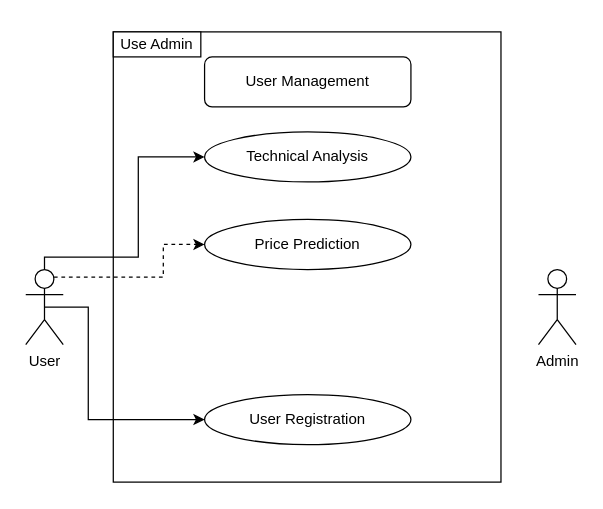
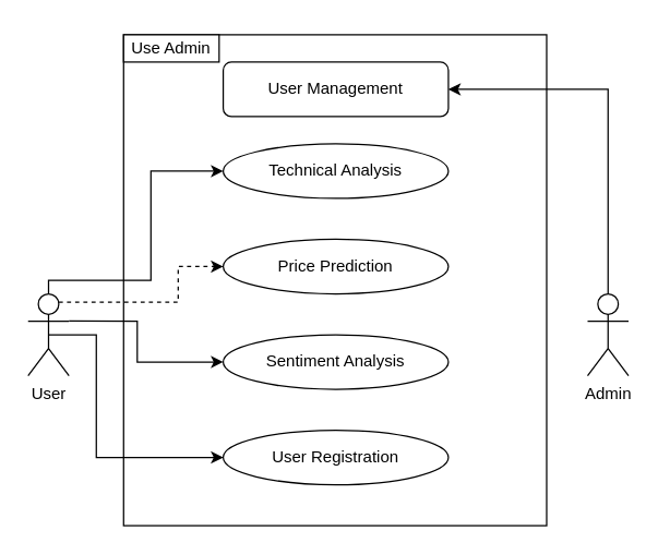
  <mxCell id="0" />
  <mxCell id="1" parent="0" />
  <mxCell id="2" value="" style="rounded=0;whiteSpace=wrap;html=1;" parent="1" vertex="1"><mxGeometry x="90" y="25" width="310" height="360" as="geometry" /></mxCell>
  <mxCell id="3" style="edgeStyle=orthogonalEdgeStyle;rounded=0;orthogonalLoop=1;jettySize=auto;html=1;exitX=0.5;exitY=0.5;exitDx=0;exitDy=0;exitPerimeter=0;entryX=0;entryY=0.5;entryDx=0;entryDy=0;" parent="1" source="7" target="14" edge="1"><mxGeometry relative="1" as="geometry"><Array as="points"><mxPoint x="70" y="245" /><mxPoint x="70" y="335" /></Array></mxGeometry></mxCell>
+ <mxCell id="4" style="edgeStyle=orthogonalEdgeStyle;rounded=0;orthogonalLoop=1;jettySize=auto;html=1;exitX=1;exitY=0.333;exitDx=0;exitDy=0;exitPerimeter=0;entryX=0;entryY=0.5;entryDx=0;entryDy=0;" parent="1" source="7" target="12" edge="1"><mxGeometry relative="1" as="geometry"><Array as="points"><mxPoint x="100" y="235" /><mxPoint x="100" y="265" /></Array></mxGeometry></mxCell>
  <mxCell id="5" style="edgeStyle=orthogonalEdgeStyle;rounded=0;orthogonalLoop=1;jettySize=auto;html=1;exitX=0.75;exitY=0.1;exitDx=0;exitDy=0;exitPerimeter=0;entryX=0;entryY=0.5;entryDx=0;entryDy=0;dashed=1;" parent="1" source="7" target="13" edge="1"><mxGeometry relative="1" as="geometry"><Array as="points"><mxPoint x="130" y="221" /><mxPoint x="130" y="195" /></Array></mxGeometry></mxCell>
  <mxCell id="6" style="edgeStyle=orthogonalEdgeStyle;rounded=0;orthogonalLoop=1;jettySize=auto;html=1;exitX=0.5;exitY=0;exitDx=0;exitDy=0;exitPerimeter=0;entryX=0;entryY=0.5;entryDx=0;entryDy=0;" parent="1" source="7" target="11" edge="1"><mxGeometry relative="1" as="geometry"><Array as="points"><mxPoint x="35" y="205" /><mxPoint x="110" y="205" /><mxPoint x="110" y="125" /></Array></mxGeometry></mxCell>
  <mxCell id="7" value="User" style="shape=umlActor;verticalLabelPosition=bottom;verticalAlign=top;html=1;outlineConnect=0;" parent="1" vertex="1"><mxGeometry x="20" y="215" width="30" height="60" as="geometry" /></mxCell>
+ <mxCell id="8" style="edgeStyle=orthogonalEdgeStyle;rounded=0;orthogonalLoop=1;jettySize=auto;html=1;exitX=0.5;exitY=0;exitDx=0;exitDy=0;exitPerimeter=0;entryX=1;entryY=0.5;entryDx=0;entryDy=0;" parent="1" source="9" target="10" edge="1"><mxGeometry relative="1" as="geometry" /></mxCell>
  <mxCell id="9" value="Admin" style="shape=umlActor;verticalLabelPosition=bottom;verticalAlign=top;html=1;outlineConnect=0;" parent="1" vertex="1"><mxGeometry x="430" y="215" width="30" height="60" as="geometry" /></mxCell>
  <mxCell id="10" value="User Management" style="whiteSpace=wrap;html=1;rounded=1;" parent="1" vertex="1"><mxGeometry x="163" y="45" width="165" height="40" as="geometry" /></mxCell>
  <mxCell id="11" value="Technical Analysis" style="ellipse;whiteSpace=wrap;html=1;" parent="1" vertex="1"><mxGeometry x="163" y="105" width="165" height="40" as="geometry" /></mxCell>
+ <mxCell id="12" value="Sentiment Analysis" style="ellipse;whiteSpace=wrap;html=1;" parent="1" vertex="1"><mxGeometry x="163" y="245" width="165" height="40" as="geometry" /></mxCell>
  <mxCell id="13" value="Price Prediction" style="ellipse;whiteSpace=wrap;html=1;" parent="1" vertex="1"><mxGeometry x="163" y="175" width="165" height="40" as="geometry" /></mxCell>
  <mxCell id="14" value="User Registration" style="ellipse;whiteSpace=wrap;html=1;" parent="1" vertex="1"><mxGeometry x="163" y="315" width="165" height="40" as="geometry" /></mxCell>
  <mxCell id="15" value="" style="rounded=0;whiteSpace=wrap;html=1;" parent="1" vertex="1"><mxGeometry x="90" y="25" width="70" height="20" as="geometry" /></mxCell>
  <mxCell id="16" value="Use Admin" style="text;html=1;strokeColor=none;fillColor=none;align=center;verticalAlign=middle;whiteSpace=wrap;rounded=0;" parent="1" vertex="1"><mxGeometry x="91" y="20" width="68" height="30" as="geometry" /></mxCell>
